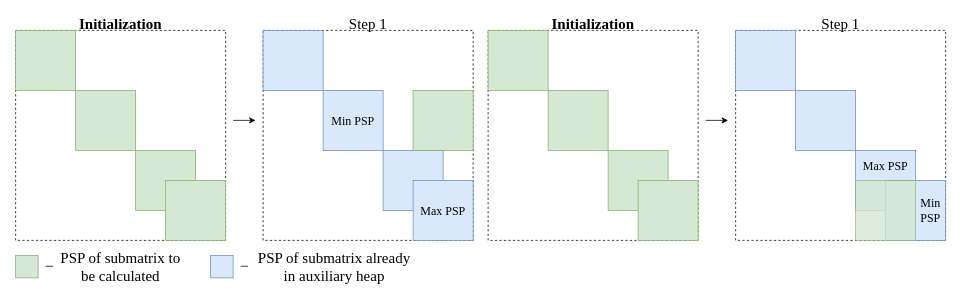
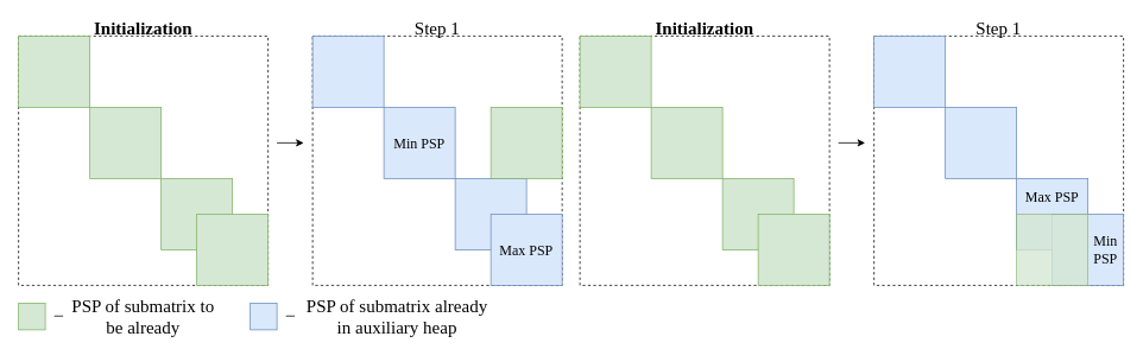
  <mxCell id="0" />
  <mxCell id="1" parent="0" />
  <mxCell id="2" value="" style="whiteSpace=wrap;html=1;aspect=fixed;dashed=1;fontSize=16;fontFamily=Computer Modern;fontSource=https%3A%2F%2Ffonts.googleapis.com%2Fcss%3Ffamily%3DComputer%2BModern;" parent="1" vertex="1"><mxGeometry x="20" y="40" width="280" height="280" as="geometry" /></mxCell>
  <mxCell id="3" value="" style="rounded=0;whiteSpace=wrap;html=1;fillColor=#d5e8d4;strokeColor=#82b366;fontSize=16;fontFamily=Computer Modern;fontSource=https%3A%2F%2Ffonts.googleapis.com%2Fcss%3Ffamily%3DComputer%2BModern;" parent="1" vertex="1"><mxGeometry x="20" y="40" width="80" height="80" as="geometry" /></mxCell>
  <mxCell id="4" value="" style="rounded=0;whiteSpace=wrap;html=1;fillColor=#d5e8d4;strokeColor=#82b366;fontSize=16;fontFamily=Computer Modern;fontSource=https%3A%2F%2Ffonts.googleapis.com%2Fcss%3Ffamily%3DComputer%2BModern;" parent="1" vertex="1"><mxGeometry x="100" y="120" width="80" height="80" as="geometry" /></mxCell>
  <mxCell id="5" value="" style="rounded=0;whiteSpace=wrap;html=1;fillColor=#d5e8d4;strokeColor=#82b366;fontSize=16;fontFamily=Computer Modern;fontSource=https%3A%2F%2Ffonts.googleapis.com%2Fcss%3Ffamily%3DComputer%2BModern;" parent="1" vertex="1"><mxGeometry x="180" y="200" width="80" height="80" as="geometry" /></mxCell>
  <mxCell id="6" value="" style="rounded=0;whiteSpace=wrap;html=1;fillColor=#d5e8d4;strokeColor=#82b366;fontSize=16;fontFamily=Computer Modern;fontSource=https%3A%2F%2Ffonts.googleapis.com%2Fcss%3Ffamily%3DComputer%2BModern;" parent="1" vertex="1"><mxGeometry x="220" y="240" width="80" height="80" as="geometry" /></mxCell>
  <mxCell id="7" value="&lt;div style=&quot;font-size: 20px;&quot;&gt;&lt;b style=&quot;&quot;&gt;Initialization&lt;/b&gt;&lt;/div&gt;" style="text;html=1;align=center;verticalAlign=middle;whiteSpace=wrap;rounded=0;fontSize=16;fontFamily=Computer Modern;fontSource=https%3A%2F%2Ffonts.googleapis.com%2Fcss%3Ffamily%3DComputer%2BModern;" parent="1" vertex="1"><mxGeometry x="130" y="20" width="60" height="20" as="geometry" /></mxCell>
  <mxCell id="8" value="" style="endArrow=classic;html=1;rounded=0;fontSize=16;fontFamily=Computer Modern;fontSource=https%3A%2F%2Ffonts.googleapis.com%2Fcss%3Ffamily%3DComputer%2BModern;" parent="1" edge="1"><mxGeometry width="50" height="50" relative="1" as="geometry"><mxPoint x="310" y="160" as="sourcePoint" /><mxPoint x="340" y="160" as="targetPoint" /></mxGeometry></mxCell>
  <mxCell id="9" value="" style="whiteSpace=wrap;html=1;aspect=fixed;dashed=1;fontSize=16;fontFamily=Computer Modern;fontSource=https%3A%2F%2Ffonts.googleapis.com%2Fcss%3Ffamily%3DComputer%2BModern;" parent="1" vertex="1"><mxGeometry x="350" y="40" width="280" height="280" as="geometry" /></mxCell>
  <mxCell id="10" value="" style="rounded=0;whiteSpace=wrap;html=1;fillColor=#dae8fc;strokeColor=#6c8ebf;fontSize=16;fontFamily=Computer Modern;fontSource=https%3A%2F%2Ffonts.googleapis.com%2Fcss%3Ffamily%3DComputer%2BModern;" parent="1" vertex="1"><mxGeometry x="350" y="40" width="80" height="80" as="geometry" /></mxCell>
  <mxCell id="11" value="Min PSP" style="rounded=0;whiteSpace=wrap;html=1;fillColor=#dae8fc;strokeColor=#6c8ebf;fontSize=16;fontFamily=Computer Modern;fontSource=https%3A%2F%2Ffonts.googleapis.com%2Fcss%3Ffamily%3DComputer%2BModern;" parent="1" vertex="1"><mxGeometry x="430" y="120" width="80" height="80" as="geometry" /></mxCell>
  <mxCell id="12" value="" style="rounded=0;whiteSpace=wrap;html=1;fillColor=#dae8fc;strokeColor=#6c8ebf;fontSize=16;fontFamily=Computer Modern;fontSource=https%3A%2F%2Ffonts.googleapis.com%2Fcss%3Ffamily%3DComputer%2BModern;" parent="1" vertex="1"><mxGeometry x="510" y="200" width="80" height="80" as="geometry" /></mxCell>
  <mxCell id="13" value="&lt;div&gt;Max PSP&lt;/div&gt;" style="rounded=0;whiteSpace=wrap;html=1;fillColor=#dae8fc;strokeColor=#6c8ebf;fontSize=16;fontFamily=Computer Modern;fontSource=https%3A%2F%2Ffonts.googleapis.com%2Fcss%3Ffamily%3DComputer%2BModern;" parent="1" vertex="1"><mxGeometry x="550" y="240" width="80" height="80" as="geometry" /></mxCell>
  <mxCell id="14" value="" style="rounded=0;whiteSpace=wrap;html=1;fillColor=#d5e8d4;strokeColor=#82b366;fontSize=16;fontFamily=Computer Modern;fontSource=https%3A%2F%2Ffonts.googleapis.com%2Fcss%3Ffamily%3DComputer%2BModern;" parent="1" vertex="1"><mxGeometry x="20" y="340" width="30" height="30" as="geometry" /></mxCell>
- <mxCell id="15" value="&lt;div style=&quot;font-size: 20px;&quot;&gt;PSP of submatrix to be calculated&lt;br&gt;&lt;/div&gt;" style="text;html=1;align=center;verticalAlign=middle;whiteSpace=wrap;rounded=0;fontSize=16;fontFamily=Computer Modern;fontSource=https%3A%2F%2Ffonts.googleapis.com%2Fcss%3Ffamily%3DComputer%2BModern;" parent="1" vertex="1"><mxGeometry x="70" y="340" width="180" height="30" as="geometry" /></mxCell>
+ <mxCell id="15" value="&lt;div style=&quot;font-size: 20px;&quot;&gt;PSP of submatrix to be already&lt;br&gt;&lt;/div&gt;" style="text;html=1;align=center;verticalAlign=middle;whiteSpace=wrap;rounded=0;fontSize=16;fontFamily=Computer Modern;fontSource=https%3A%2F%2Ffonts.googleapis.com%2Fcss%3Ffamily%3DComputer%2BModern;" parent="1" vertex="1"><mxGeometry x="70" y="340" width="180" height="30" as="geometry" /></mxCell>
  <mxCell id="16" value="" style="rounded=0;whiteSpace=wrap;html=1;fillColor=#dae8fc;strokeColor=#6c8ebf;fontSize=16;fontFamily=Computer Modern;fontSource=https%3A%2F%2Ffonts.googleapis.com%2Fcss%3Ffamily%3DComputer%2BModern;" parent="1" vertex="1"><mxGeometry x="280" y="340" width="30" height="30" as="geometry" /></mxCell>
  <mxCell id="17" value="&lt;font style=&quot;font-size: 20px;&quot;&gt;PSP of submatrix already in auxiliary heap&lt;/font&gt;" style="text;html=1;align=center;verticalAlign=middle;whiteSpace=wrap;rounded=0;fontSize=16;fontFamily=Computer Modern;fontSource=https%3A%2F%2Ffonts.googleapis.com%2Fcss%3Ffamily%3DComputer%2BModern;" parent="1" vertex="1"><mxGeometry x="340" y="340" width="210" height="30" as="geometry" /></mxCell>
  <mxCell id="18" value="" style="endArrow=none;html=1;rounded=0;fontSize=16;fontFamily=Computer Modern;fontSource=https%3A%2F%2Ffonts.googleapis.com%2Fcss%3Ffamily%3DComputer%2BModern;" parent="1" edge="1"><mxGeometry width="50" height="50" relative="1" as="geometry"><mxPoint x="60" y="354.5" as="sourcePoint" /><mxPoint x="70" y="354.5" as="targetPoint" /></mxGeometry></mxCell>
  <mxCell id="19" value="" style="endArrow=none;html=1;rounded=0;fontSize=16;fontFamily=Computer Modern;fontSource=https%3A%2F%2Ffonts.googleapis.com%2Fcss%3Ffamily%3DComputer%2BModern;" parent="1" edge="1"><mxGeometry width="50" height="50" relative="1" as="geometry"><mxPoint x="320" y="354.5" as="sourcePoint" /><mxPoint x="330" y="354.5" as="targetPoint" /></mxGeometry></mxCell>
  <mxCell id="20" value="" style="rounded=0;whiteSpace=wrap;html=1;fillColor=#d5e8d4;strokeColor=#82b366;fontSize=16;fontFamily=Computer Modern;fontSource=https%3A%2F%2Ffonts.googleapis.com%2Fcss%3Ffamily%3DComputer%2BModern;" parent="1" vertex="1"><mxGeometry x="550" y="120" width="80" height="80" as="geometry" /></mxCell>
  <mxCell id="21" value="" style="whiteSpace=wrap;html=1;aspect=fixed;dashed=1;fontSize=16;fontFamily=Computer Modern;fontSource=https%3A%2F%2Ffonts.googleapis.com%2Fcss%3Ffamily%3DComputer%2BModern;" parent="1" vertex="1"><mxGeometry x="650" y="40" width="280" height="280" as="geometry" /></mxCell>
  <mxCell id="22" value="" style="rounded=0;whiteSpace=wrap;html=1;fillColor=#d5e8d4;strokeColor=#82b366;fontSize=16;fontFamily=Computer Modern;fontSource=https%3A%2F%2Ffonts.googleapis.com%2Fcss%3Ffamily%3DComputer%2BModern;" parent="1" vertex="1"><mxGeometry x="650" y="40" width="80" height="80" as="geometry" /></mxCell>
  <mxCell id="23" value="" style="rounded=0;whiteSpace=wrap;html=1;fillColor=#d5e8d4;strokeColor=#82b366;fontSize=16;fontFamily=Computer Modern;fontSource=https%3A%2F%2Ffonts.googleapis.com%2Fcss%3Ffamily%3DComputer%2BModern;" parent="1" vertex="1"><mxGeometry x="730" y="120" width="80" height="80" as="geometry" /></mxCell>
  <mxCell id="24" value="" style="rounded=0;whiteSpace=wrap;html=1;fillColor=#d5e8d4;strokeColor=#82b366;fontSize=16;fontFamily=Computer Modern;fontSource=https%3A%2F%2Ffonts.googleapis.com%2Fcss%3Ffamily%3DComputer%2BModern;" parent="1" vertex="1"><mxGeometry x="810" y="200" width="80" height="80" as="geometry" /></mxCell>
  <mxCell id="25" value="" style="rounded=0;whiteSpace=wrap;html=1;fillColor=#d5e8d4;strokeColor=#82b366;fontSize=16;fontFamily=Computer Modern;fontSource=https%3A%2F%2Ffonts.googleapis.com%2Fcss%3Ffamily%3DComputer%2BModern;" parent="1" vertex="1"><mxGeometry x="850" y="240" width="80" height="80" as="geometry" /></mxCell>
  <mxCell id="26" value="&lt;div style=&quot;font-size: 20px;&quot;&gt;&lt;font style=&quot;font-size: 20px;&quot;&gt;&lt;b style=&quot;&quot;&gt;Initialization&lt;/b&gt;&lt;/font&gt;&lt;/div&gt;" style="text;html=1;align=center;verticalAlign=middle;whiteSpace=wrap;rounded=0;fontSize=16;fontFamily=Computer Modern;fontSource=https%3A%2F%2Ffonts.googleapis.com%2Fcss%3Ffamily%3DComputer%2BModern;" parent="1" vertex="1"><mxGeometry x="760" y="20" width="60" height="20" as="geometry" /></mxCell>
  <mxCell id="27" value="" style="endArrow=classic;html=1;rounded=0;fontSize=16;fontFamily=Computer Modern;fontSource=https%3A%2F%2Ffonts.googleapis.com%2Fcss%3Ffamily%3DComputer%2BModern;" parent="1" edge="1"><mxGeometry width="50" height="50" relative="1" as="geometry"><mxPoint x="940" y="160" as="sourcePoint" /><mxPoint x="970" y="160" as="targetPoint" /></mxGeometry></mxCell>
  <mxCell id="28" value="" style="whiteSpace=wrap;html=1;aspect=fixed;dashed=1;fontSize=16;fontFamily=Computer Modern;fontSource=https%3A%2F%2Ffonts.googleapis.com%2Fcss%3Ffamily%3DComputer%2BModern;" parent="1" vertex="1"><mxGeometry x="980" y="40" width="280" height="280" as="geometry" /></mxCell>
  <mxCell id="29" value="" style="rounded=0;whiteSpace=wrap;html=1;fillColor=#dae8fc;strokeColor=#6c8ebf;fontSize=16;fontFamily=Computer Modern;fontSource=https%3A%2F%2Ffonts.googleapis.com%2Fcss%3Ffamily%3DComputer%2BModern;" parent="1" vertex="1"><mxGeometry x="980" y="40" width="80" height="80" as="geometry" /></mxCell>
  <mxCell id="30" value="" style="rounded=0;whiteSpace=wrap;html=1;fillColor=#dae8fc;strokeColor=#6c8ebf;fontSize=16;fontFamily=Computer Modern;fontSource=https%3A%2F%2Ffonts.googleapis.com%2Fcss%3Ffamily%3DComputer%2BModern;" parent="1" vertex="1"><mxGeometry x="1060" y="120" width="80" height="80" as="geometry" /></mxCell>
  <mxCell id="31" value="&lt;div style=&quot;font-size: 16px;&quot;&gt;Max PSP&lt;br&gt;&lt;/div&gt;&lt;div style=&quot;font-size: 16px;&quot;&gt;&lt;br style=&quot;font-size: 16px;&quot;&gt;&lt;/div&gt;&lt;div style=&quot;font-size: 16px;&quot;&gt;&lt;br style=&quot;font-size: 16px;&quot;&gt;&lt;/div&gt;" style="rounded=0;whiteSpace=wrap;html=1;fillColor=#dae8fc;strokeColor=#6c8ebf;fontSize=16;fontFamily=Computer Modern;fontSource=https%3A%2F%2Ffonts.googleapis.com%2Fcss%3Ffamily%3DComputer%2BModern;" parent="1" vertex="1"><mxGeometry x="1140" y="200" width="80" height="80" as="geometry" /></mxCell>
  <mxCell id="32" value="&lt;div style=&quot;font-size: 16px;&quot;&gt;&lt;br&gt;&lt;/div&gt;&lt;div style=&quot;font-size: 16px;&quot;&gt;&amp;nbsp;&amp;nbsp;&amp;nbsp;&amp;nbsp;&amp;nbsp;&amp;nbsp;&amp;nbsp;&amp;nbsp;&amp;nbsp; Min&lt;/div&gt;&lt;div style=&quot;font-size: 16px;&quot;&gt;&amp;nbsp;&amp;nbsp;&amp;nbsp;&amp;nbsp;&amp;nbsp;&amp;nbsp;&amp;nbsp;&amp;nbsp;&amp;nbsp; PSP&lt;br style=&quot;font-size: 16px;&quot;&gt;&lt;/div&gt;&lt;div style=&quot;font-size: 16px;&quot;&gt;&lt;br style=&quot;font-size: 16px;&quot;&gt;&lt;/div&gt;" style="rounded=0;whiteSpace=wrap;html=1;fillColor=#dae8fc;strokeColor=#6c8ebf;fontSize=16;fontFamily=Computer Modern;fontSource=https%3A%2F%2Ffonts.googleapis.com%2Fcss%3Ffamily%3DComputer%2BModern;" parent="1" vertex="1"><mxGeometry x="1180" y="240" width="80" height="80" as="geometry" /></mxCell>
  <mxCell id="33" value="&lt;div style=&quot;font-size: 16px;&quot;&gt;&lt;br&gt;&lt;/div&gt;" style="rounded=0;whiteSpace=wrap;html=1;fillColor=#d5e8d4;strokeColor=#82b366;opacity=80;fontSize=16;fontFamily=Computer Modern;fontSource=https%3A%2F%2Ffonts.googleapis.com%2Fcss%3Ffamily%3DComputer%2BModern;" parent="1" vertex="1"><mxGeometry x="1140" y="240" width="80" height="80" as="geometry" /></mxCell>
  <mxCell id="34" value="&lt;font style=&quot;font-size: 20px;&quot;&gt;Step 1&lt;/font&gt;" style="text;html=1;align=center;verticalAlign=middle;whiteSpace=wrap;rounded=0;fontSize=16;fontFamily=Computer Modern;fontSource=https%3A%2F%2Ffonts.googleapis.com%2Fcss%3Ffamily%3DComputer%2BModern;" parent="1" vertex="1"><mxGeometry x="1090" y="20" width="60" height="20" as="geometry" /></mxCell>
  <mxCell id="35" value="&lt;font style=&quot;font-size: 20px;&quot;&gt;Step 1&lt;/font&gt;" style="text;html=1;align=center;verticalAlign=middle;whiteSpace=wrap;rounded=0;fontSize=16;fontFamily=Computer Modern;fontSource=https%3A%2F%2Ffonts.googleapis.com%2Fcss%3Ffamily%3DComputer%2BModern;" parent="1" vertex="1"><mxGeometry x="460" y="20" width="60" height="20" as="geometry" /></mxCell>
